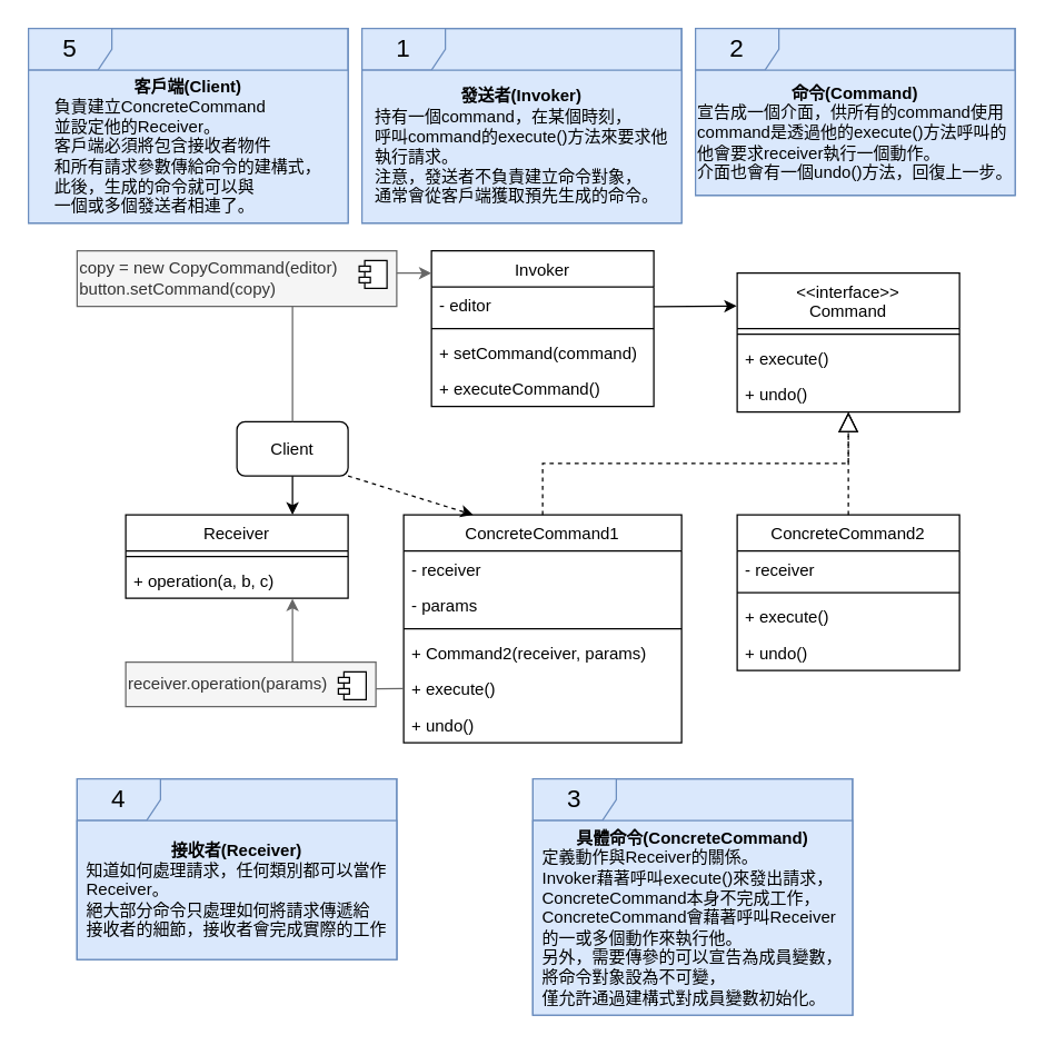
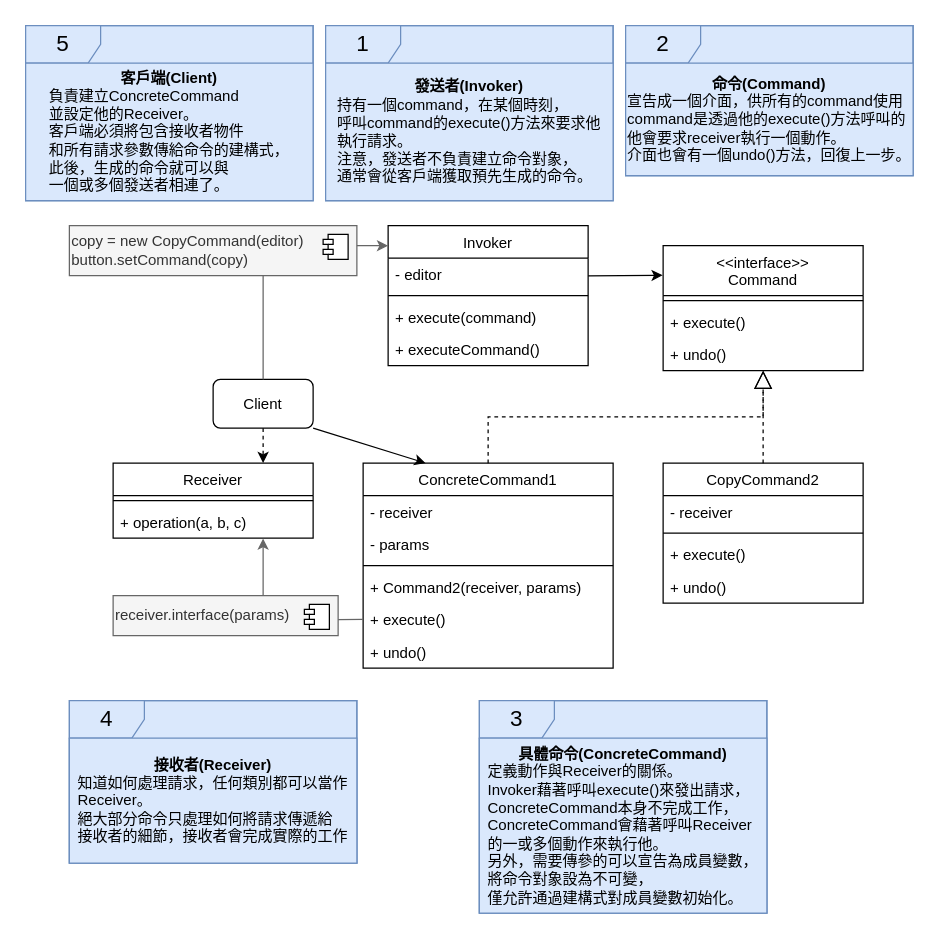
  <mxCell id="0" />
  <mxCell id="1" parent="0" />
  <mxCell id="2" value="Receiver" style="swimlane;fontStyle=0;align=center;verticalAlign=top;childLayout=stackLayout;horizontal=1;startSize=26;horizontalStack=0;resizeParent=1;resizeLast=0;collapsible=1;marginBottom=0;rounded=0;shadow=0;strokeWidth=1;" parent="1" vertex="1"><mxGeometry x="90" y="370" width="160" height="60" as="geometry"><mxRectangle x="130" y="380" width="160" height="26" as="alternateBounds" /></mxGeometry></mxCell>
  <mxCell id="3" value="" style="line;html=1;strokeWidth=1;align=left;verticalAlign=middle;spacingTop=-1;spacingLeft=3;spacingRight=3;rotatable=0;labelPosition=right;points=[];portConstraint=eastwest;" parent="2" vertex="1"><mxGeometry y="26" width="160" height="8" as="geometry" /></mxCell>
  <mxCell id="4" value="+ operation(a, b, c)" style="text;align=left;verticalAlign=top;spacingLeft=4;spacingRight=4;overflow=hidden;rotatable=0;points=[[0,0.5],[1,0.5]];portConstraint=eastwest;fontStyle=0" parent="2" vertex="1"><mxGeometry y="34" width="160" height="26" as="geometry" /></mxCell>
  <mxCell id="5" value="ConcreteCommand1" style="swimlane;fontStyle=0;align=center;verticalAlign=top;childLayout=stackLayout;horizontal=1;startSize=26;horizontalStack=0;resizeParent=1;resizeLast=0;collapsible=1;marginBottom=0;rounded=0;shadow=0;strokeWidth=1;" vertex="1" parent="1"><mxGeometry x="290" y="370" width="200" height="164" as="geometry"><mxRectangle x="130" y="380" width="160" height="26" as="alternateBounds" /></mxGeometry></mxCell>
  <mxCell id="6" value="- receiver" style="text;align=left;verticalAlign=top;spacingLeft=4;spacingRight=4;overflow=hidden;rotatable=0;points=[[0,0.5],[1,0.5]];portConstraint=eastwest;" vertex="1" parent="5"><mxGeometry y="26" width="200" height="26" as="geometry" /></mxCell>
  <mxCell id="7" value="- params" style="text;align=left;verticalAlign=top;spacingLeft=4;spacingRight=4;overflow=hidden;rotatable=0;points=[[0,0.5],[1,0.5]];portConstraint=eastwest;rounded=0;shadow=0;html=0;" vertex="1" parent="5"><mxGeometry y="52" width="200" height="26" as="geometry" /></mxCell>
  <mxCell id="8" value="" style="line;html=1;strokeWidth=1;align=left;verticalAlign=middle;spacingTop=-1;spacingLeft=3;spacingRight=3;rotatable=0;labelPosition=right;points=[];portConstraint=eastwest;" vertex="1" parent="5"><mxGeometry y="78" width="200" height="8" as="geometry" /></mxCell>
  <mxCell id="9" value="+ Command2(receiver, params)" style="text;align=left;verticalAlign=top;spacingLeft=4;spacingRight=4;overflow=hidden;rotatable=0;points=[[0,0.5],[1,0.5]];portConstraint=eastwest;" vertex="1" parent="5"><mxGeometry y="86" width="200" height="26" as="geometry" /></mxCell>
  <mxCell id="10" value="+ execute()" style="text;align=left;verticalAlign=top;spacingLeft=4;spacingRight=4;overflow=hidden;rotatable=0;points=[[0,0.5],[1,0.5]];portConstraint=eastwest;" vertex="1" parent="5"><mxGeometry y="112" width="200" height="26" as="geometry" /></mxCell>
  <mxCell id="11" value="+ undo()" style="text;align=left;verticalAlign=top;spacingLeft=4;spacingRight=4;overflow=hidden;rotatable=0;points=[[0,0.5],[1,0.5]];portConstraint=eastwest;fontStyle=0" vertex="1" parent="5"><mxGeometry y="138" width="200" height="26" as="geometry" /></mxCell>
- <mxCell id="12" value="ConcreteCommand2" style="swimlane;fontStyle=0;align=center;verticalAlign=top;childLayout=stackLayout;horizontal=1;startSize=26;horizontalStack=0;resizeParent=1;resizeLast=0;collapsible=1;marginBottom=0;rounded=0;shadow=0;strokeWidth=1;" vertex="1" parent="1"><mxGeometry x="530" y="370" width="160" height="112" as="geometry"><mxRectangle x="130" y="380" width="160" height="26" as="alternateBounds" /></mxGeometry></mxCell>
+ <mxCell id="12" value="CopyCommand2" style="swimlane;fontStyle=0;align=center;verticalAlign=top;childLayout=stackLayout;horizontal=1;startSize=26;horizontalStack=0;resizeParent=1;resizeLast=0;collapsible=1;marginBottom=0;rounded=0;shadow=0;strokeWidth=1;" vertex="1" parent="1"><mxGeometry x="530" y="370" width="160" height="112" as="geometry"><mxRectangle x="130" y="380" width="160" height="26" as="alternateBounds" /></mxGeometry></mxCell>
  <mxCell id="13" value="- receiver" style="text;align=left;verticalAlign=top;spacingLeft=4;spacingRight=4;overflow=hidden;rotatable=0;points=[[0,0.5],[1,0.5]];portConstraint=eastwest;" vertex="1" parent="12"><mxGeometry y="26" width="160" height="26" as="geometry" /></mxCell>
  <mxCell id="14" value="" style="line;html=1;strokeWidth=1;align=left;verticalAlign=middle;spacingTop=-1;spacingLeft=3;spacingRight=3;rotatable=0;labelPosition=right;points=[];portConstraint=eastwest;" vertex="1" parent="12"><mxGeometry y="52" width="160" height="8" as="geometry" /></mxCell>
  <mxCell id="15" value="+ execute()" style="text;align=left;verticalAlign=top;spacingLeft=4;spacingRight=4;overflow=hidden;rotatable=0;points=[[0,0.5],[1,0.5]];portConstraint=eastwest;fontStyle=0" vertex="1" parent="12"><mxGeometry y="60" width="160" height="26" as="geometry" /></mxCell>
  <mxCell id="16" value="+ undo()" style="text;align=left;verticalAlign=top;spacingLeft=4;spacingRight=4;overflow=hidden;rotatable=0;points=[[0,0.5],[1,0.5]];portConstraint=eastwest;fontStyle=0" vertex="1" parent="12"><mxGeometry y="86" width="160" height="26" as="geometry" /></mxCell>
  <mxCell id="17" value="&lt;&lt;interface&gt;&gt;&#10;Command" style="swimlane;fontStyle=0;align=center;verticalAlign=top;childLayout=stackLayout;horizontal=1;startSize=40;horizontalStack=0;resizeParent=1;resizeLast=0;collapsible=1;marginBottom=0;rounded=0;shadow=0;strokeWidth=1;" vertex="1" parent="1"><mxGeometry x="530" y="196" width="160" height="100" as="geometry"><mxRectangle x="130" y="380" width="160" height="26" as="alternateBounds" /></mxGeometry></mxCell>
  <mxCell id="18" value="" style="line;html=1;strokeWidth=1;align=left;verticalAlign=middle;spacingTop=-1;spacingLeft=3;spacingRight=3;rotatable=0;labelPosition=right;points=[];portConstraint=eastwest;" vertex="1" parent="17"><mxGeometry y="40" width="160" height="8" as="geometry" /></mxCell>
  <mxCell id="19" value="+ execute()" style="text;align=left;verticalAlign=top;spacingLeft=4;spacingRight=4;overflow=hidden;rotatable=0;points=[[0,0.5],[1,0.5]];portConstraint=eastwest;fontStyle=0" vertex="1" parent="17"><mxGeometry y="48" width="160" height="26" as="geometry" /></mxCell>
  <mxCell id="20" value="+ undo()" style="text;align=left;verticalAlign=top;spacingLeft=4;spacingRight=4;overflow=hidden;rotatable=0;points=[[0,0.5],[1,0.5]];portConstraint=eastwest;fontStyle=0" vertex="1" parent="17"><mxGeometry y="74" width="160" height="26" as="geometry" /></mxCell>
  <mxCell id="21" value="Invoker" style="swimlane;fontStyle=0;align=center;verticalAlign=top;childLayout=stackLayout;horizontal=1;startSize=26;horizontalStack=0;resizeParent=1;resizeLast=0;collapsible=1;marginBottom=0;rounded=0;shadow=0;strokeWidth=1;" vertex="1" parent="1"><mxGeometry x="310" y="180" width="160" height="112" as="geometry"><mxRectangle x="130" y="380" width="160" height="26" as="alternateBounds" /></mxGeometry></mxCell>
  <mxCell id="22" value="- editor" style="text;align=left;verticalAlign=top;spacingLeft=4;spacingRight=4;overflow=hidden;rotatable=0;points=[[0,0.5],[1,0.5]];portConstraint=eastwest;rounded=0;shadow=0;html=0;" vertex="1" parent="21"><mxGeometry y="26" width="160" height="26" as="geometry" /></mxCell>
  <mxCell id="23" value="" style="line;html=1;strokeWidth=1;align=left;verticalAlign=middle;spacingTop=-1;spacingLeft=3;spacingRight=3;rotatable=0;labelPosition=right;points=[];portConstraint=eastwest;" vertex="1" parent="21"><mxGeometry y="52" width="160" height="8" as="geometry" /></mxCell>
- <mxCell id="24" value="+ setCommand(command)" style="text;align=left;verticalAlign=top;spacingLeft=4;spacingRight=4;overflow=hidden;rotatable=0;points=[[0,0.5],[1,0.5]];portConstraint=eastwest;" vertex="1" parent="21"><mxGeometry y="60" width="160" height="26" as="geometry" /></mxCell>
+ <mxCell id="24" value="+ execute(command)" style="text;align=left;verticalAlign=top;spacingLeft=4;spacingRight=4;overflow=hidden;rotatable=0;points=[[0,0.5],[1,0.5]];portConstraint=eastwest;" vertex="1" parent="21"><mxGeometry y="60" width="160" height="26" as="geometry" /></mxCell>
  <mxCell id="25" value="+ executeCommand()" style="text;align=left;verticalAlign=top;spacingLeft=4;spacingRight=4;overflow=hidden;rotatable=0;points=[[0,0.5],[1,0.5]];portConstraint=eastwest;" vertex="1" parent="21"><mxGeometry y="86" width="160" height="26" as="geometry" /></mxCell>
  <mxCell id="26" value="Client" style="rounded=1;whiteSpace=wrap;html=1;" vertex="1" parent="1"><mxGeometry x="170" y="303" width="80" height="39" as="geometry" /></mxCell>
  <mxCell id="27" value="" style="endArrow=block;dashed=1;endFill=0;endSize=12;html=1;rounded=0;edgeStyle=elbowEdgeStyle;elbow=vertical;" edge="1" parent="1" source="5" target="17"><mxGeometry width="160" relative="1" as="geometry"><mxPoint x="450" y="310" as="sourcePoint" /><mxPoint x="610" y="310" as="targetPoint" /></mxGeometry></mxCell>
  <mxCell id="28" value="" style="endArrow=block;dashed=1;endFill=0;endSize=12;html=1;rounded=0;edgeStyle=elbowEdgeStyle;elbow=vertical;" edge="1" parent="1" source="12" target="17"><mxGeometry width="160" relative="1" as="geometry"><mxPoint x="400" y="380" as="sourcePoint" /><mxPoint x="620" y="270" as="targetPoint" /></mxGeometry></mxCell>
  <mxCell id="29" value="" style="endArrow=classic;html=1;rounded=0;entryX=-0.002;entryY=0.173;entryDx=0;entryDy=0;entryPerimeter=0;" edge="1" parent="1"><mxGeometry width="50" height="50" relative="1" as="geometry"><mxPoint x="470" y="220.262" as="sourcePoint" /><mxPoint x="529.68" y="219.74" as="targetPoint" /></mxGeometry></mxCell>
- <mxCell id="30" value="" style="endArrow=classic;html=1;rounded=0;entryX=0.75;entryY=0;entryDx=0;entryDy=0;" edge="1" parent="1" source="26" target="2"><mxGeometry width="50" height="50" relative="1" as="geometry"><mxPoint x="480" y="230.262" as="sourcePoint" /><mxPoint x="539.68" y="229.74" as="targetPoint" /></mxGeometry></mxCell>
- <mxCell id="31" value="" style="endArrow=classic;html=1;rounded=0;dashed=1;exitX=1;exitY=1;exitDx=0;exitDy=0;entryX=0.25;entryY=0;entryDx=0;entryDy=0;" edge="1" parent="1" source="26" target="5"><mxGeometry width="50" height="50" relative="1" as="geometry"><mxPoint x="310" y="292" as="sourcePoint" /><mxPoint x="290" y="370" as="targetPoint" /></mxGeometry></mxCell>
+ <mxCell id="30" value="" style="endArrow=classic;html=1;rounded=0;entryX=0.75;entryY=0;entryDx=0;entryDy=0;dashed=1;" edge="1" parent="1" source="26" target="2"><mxGeometry width="50" height="50" relative="1" as="geometry"><mxPoint x="480" y="230.262" as="sourcePoint" /><mxPoint x="539.68" y="229.74" as="targetPoint" /></mxGeometry></mxCell>
+ <mxCell id="31" value="" style="endArrow=classic;html=1;rounded=0;dashed=0;exitX=1;exitY=1;exitDx=0;exitDy=0;entryX=0.25;entryY=0;entryDx=0;entryDy=0;" edge="1" parent="1" source="26" target="5"><mxGeometry width="50" height="50" relative="1" as="geometry"><mxPoint x="310" y="292" as="sourcePoint" /><mxPoint x="290" y="370" as="targetPoint" /></mxGeometry></mxCell>
  <mxCell id="32" value="&lt;blockquote style=&quot;margin: 0 0 0 40px; border: none; padding: 0px;&quot;&gt;&lt;/blockquote&gt;&lt;span style=&quot;background-color: initial;&quot;&gt;copy = new CopyCommand(editor)&lt;/span&gt;&lt;br&gt;&lt;div&gt;button.setCommand(copy)&lt;/div&gt;" style="html=1;dropTarget=0;whiteSpace=wrap;fillColor=#f5f5f5;fontColor=#333333;strokeColor=#666666;align=left;" vertex="1" parent="1"><mxGeometry x="55" y="180" width="230" height="40" as="geometry" /></mxCell>
  <mxCell id="33" value="" style="shape=module;jettyWidth=8;jettyHeight=4;" vertex="1" parent="32"><mxGeometry x="1" width="20" height="20" relative="1" as="geometry"><mxPoint x="-27" y="7" as="offset" /></mxGeometry></mxCell>
  <mxCell id="34" value="" style="endArrow=none;html=1;rounded=0;exitX=0.5;exitY=0;exitDx=0;exitDy=0;entryX=0.674;entryY=0.999;entryDx=0;entryDy=0;entryPerimeter=0;fillColor=#f5f5f5;strokeColor=#666666;" edge="1" parent="1" source="26" target="32"><mxGeometry width="50" height="50" relative="1" as="geometry"><mxPoint x="210" y="250" as="sourcePoint" /><mxPoint x="290" y="120" as="targetPoint" /></mxGeometry></mxCell>
  <mxCell id="35" value="" style="endArrow=classic;html=1;rounded=0;entryX=0;entryY=0.144;entryDx=0;entryDy=0;entryPerimeter=0;fillColor=#f5f5f5;strokeColor=#666666;" edge="1" parent="1" target="21"><mxGeometry width="50" height="50" relative="1" as="geometry"><mxPoint x="285" y="195.998" as="sourcePoint" /><mxPoint x="310" y="200.089" as="targetPoint" /></mxGeometry></mxCell>
- <mxCell id="36" value="receiver.operation(params)&lt;blockquote style=&quot;margin: 0 0 0 40px; border: none; padding: 0px;&quot;&gt;&lt;/blockquote&gt;" style="html=1;dropTarget=0;whiteSpace=wrap;fillColor=#f5f5f5;fontColor=#333333;strokeColor=#666666;align=left;" vertex="1" parent="1"><mxGeometry x="90" y="476" width="180" height="32" as="geometry" /></mxCell>
+ <mxCell id="36" value="receiver.interface(params)&lt;blockquote style=&quot;margin: 0 0 0 40px; border: none; padding: 0px;&quot;&gt;&lt;/blockquote&gt;" style="html=1;dropTarget=0;whiteSpace=wrap;fillColor=#f5f5f5;fontColor=#333333;strokeColor=#666666;align=left;" vertex="1" parent="1"><mxGeometry x="90" y="476" width="180" height="32" as="geometry" /></mxCell>
  <mxCell id="37" value="" style="shape=module;jettyWidth=8;jettyHeight=4;" vertex="1" parent="36"><mxGeometry x="1" width="20" height="20" relative="1" as="geometry"><mxPoint x="-27" y="7" as="offset" /></mxGeometry></mxCell>
  <mxCell id="38" value="" style="endArrow=none;html=1;rounded=0;exitX=0;exitY=0.5;exitDx=0;exitDy=0;entryX=1;entryY=0.598;entryDx=0;entryDy=0;entryPerimeter=0;fillColor=#f5f5f5;strokeColor=#666666;" edge="1" parent="1" source="10" target="36"><mxGeometry width="50" height="50" relative="1" as="geometry"><mxPoint x="270" y="553" as="sourcePoint" /><mxPoint x="270" y="520" as="targetPoint" /></mxGeometry></mxCell>
  <mxCell id="39" value="" style="endArrow=classic;html=1;rounded=0;entryX=0.75;entryY=1.013;entryDx=0;entryDy=0;entryPerimeter=0;fillColor=#f5f5f5;strokeColor=#666666;" edge="1" parent="1" target="4"><mxGeometry width="50" height="50" relative="1" as="geometry"><mxPoint x="210" y="476" as="sourcePoint" /><mxPoint x="235" y="470" as="targetPoint" /></mxGeometry></mxCell>
  <mxCell id="40" value="" style="group" vertex="1" connectable="0" parent="1"><mxGeometry x="260" y="20" width="230" height="140" as="geometry" /></mxCell>
  <mxCell id="41" value="" style="html=1;whiteSpace=wrap;fillColor=#dae8fc;strokeColor=#6c8ebf;" vertex="1" parent="40"><mxGeometry width="230" height="140" as="geometry" /></mxCell>
  <mxCell id="42" value="&lt;font style=&quot;font-size: 18px;&quot;&gt;1&lt;/font&gt;" style="shape=umlFrame;whiteSpace=wrap;html=1;pointerEvents=0;fillColor=#dae8fc;strokeColor=#6c8ebf;" vertex="1" parent="40"><mxGeometry width="230" height="140" as="geometry" /></mxCell>
  <mxCell id="43" value="&lt;b&gt;發送者(Invoker)&lt;/b&gt;&lt;div&gt;&lt;div style=&quot;text-align: left;&quot;&gt;&lt;span style=&quot;background-color: initial;&quot;&gt;持有一個command，&lt;/span&gt;&lt;span style=&quot;background-color: initial; text-align: center;&quot;&gt;在某個時刻，&lt;/span&gt;&lt;/div&gt;&lt;div style=&quot;text-align: left;&quot;&gt;&lt;span style=&quot;background-color: initial; text-align: center;&quot;&gt;呼叫command&lt;/span&gt;&lt;span style=&quot;background-color: initial;&quot;&gt;的execute()方法來要求他&lt;/span&gt;&lt;/div&gt;&lt;/div&gt;&lt;div&gt;&lt;div style=&quot;text-align: left;&quot;&gt;&lt;span style=&quot;background-color: initial;&quot;&gt;執行請求。&lt;/span&gt;&lt;/div&gt;&lt;/div&gt;&lt;div style=&quot;text-align: left;&quot;&gt;&lt;span style=&quot;background-color: initial;&quot;&gt;注意，發送者不負責建立命令對象，&lt;/span&gt;&lt;/div&gt;&lt;div style=&quot;text-align: left;&quot;&gt;通常會從客戶端獲取預先生成的命令。&lt;/div&gt;" style="html=1;whiteSpace=wrap;fillColor=#dae8fc;strokeColor=#6c8ebf;" vertex="1" parent="40"><mxGeometry y="30" width="230" height="110" as="geometry" /></mxCell>
  <mxCell id="44" value="" style="group" vertex="1" connectable="0" parent="1"><mxGeometry x="500" y="20" width="230" height="120" as="geometry" /></mxCell>
  <mxCell id="45" value="" style="html=1;whiteSpace=wrap;fillColor=#dae8fc;strokeColor=#6c8ebf;" vertex="1" parent="44"><mxGeometry width="230" height="120" as="geometry" /></mxCell>
  <mxCell id="46" value="&lt;font style=&quot;font-size: 18px;&quot;&gt;2&lt;/font&gt;" style="shape=umlFrame;whiteSpace=wrap;html=1;pointerEvents=0;fillColor=#dae8fc;strokeColor=#6c8ebf;" vertex="1" parent="44"><mxGeometry width="230" height="120" as="geometry" /></mxCell>
  <mxCell id="47" value="&lt;b&gt;命令(Command)&lt;/b&gt;&lt;div&gt;&lt;div style=&quot;text-align: left;&quot;&gt;宣告成一個介面，供所有的command使用&lt;br&gt;&lt;/div&gt;&lt;/div&gt;&lt;div style=&quot;text-align: left;&quot;&gt;command是透過他的execute()方法呼叫的&lt;/div&gt;&lt;div style=&quot;text-align: left;&quot;&gt;他會要求receiver執行一個動作。&lt;/div&gt;&lt;div style=&quot;text-align: left;&quot;&gt;介面也會有一個undo()方法，回復上一步。&lt;/div&gt;" style="html=1;whiteSpace=wrap;fillColor=#dae8fc;strokeColor=#6c8ebf;" vertex="1" parent="44"><mxGeometry y="30" width="230" height="90" as="geometry" /></mxCell>
  <mxCell id="48" value="" style="group" vertex="1" connectable="0" parent="1"><mxGeometry x="383" y="560" width="230" height="170" as="geometry" /></mxCell>
  <mxCell id="49" value="" style="html=1;whiteSpace=wrap;fillColor=#dae8fc;strokeColor=#6c8ebf;" vertex="1" parent="48"><mxGeometry width="230" height="170" as="geometry" /></mxCell>
  <mxCell id="50" value="&lt;span style=&quot;font-size: 18px;&quot;&gt;3&lt;/span&gt;" style="shape=umlFrame;whiteSpace=wrap;html=1;pointerEvents=0;fillColor=#dae8fc;strokeColor=#6c8ebf;" vertex="1" parent="48"><mxGeometry width="230" height="170" as="geometry" /></mxCell>
  <mxCell id="51" value="&lt;b&gt;具體命令(ConcreteCommand)&lt;/b&gt;&lt;div&gt;&lt;div style=&quot;text-align: left;&quot;&gt;定義動作與Receiver的關係。&lt;/div&gt;&lt;/div&gt;&lt;div style=&quot;text-align: left;&quot;&gt;Invoker藉著呼叫execute()來發出請求，&lt;/div&gt;&lt;div style=&quot;text-align: left;&quot;&gt;ConcreteCommand本身不完成工作，&lt;br&gt;&lt;/div&gt;&lt;div style=&quot;text-align: left;&quot;&gt;ConcreteCommand會藉著呼叫Receiver&lt;br&gt;的一或多個動作來執行他。&lt;/div&gt;&lt;div style=&quot;text-align: left;&quot;&gt;另外，需要傳參的可以宣告為成員變數，&lt;/div&gt;&lt;div style=&quot;text-align: left;&quot;&gt;將命令對象設為不可變，&lt;/div&gt;&lt;div style=&quot;text-align: left;&quot;&gt;僅允許通過建構式對成員變數初始化。&lt;/div&gt;" style="html=1;whiteSpace=wrap;fillColor=#dae8fc;strokeColor=#6c8ebf;" vertex="1" parent="48"><mxGeometry y="30" width="230" height="140" as="geometry" /></mxCell>
  <mxCell id="52" value="" style="group" vertex="1" connectable="0" parent="1"><mxGeometry x="55" y="560" width="230" height="130" as="geometry" /></mxCell>
  <mxCell id="53" value="" style="html=1;whiteSpace=wrap;fillColor=#dae8fc;strokeColor=#6c8ebf;" vertex="1" parent="52"><mxGeometry width="230" height="130" as="geometry" /></mxCell>
  <mxCell id="54" value="&lt;span style=&quot;font-size: 18px;&quot;&gt;4&lt;/span&gt;" style="shape=umlFrame;whiteSpace=wrap;html=1;pointerEvents=0;fillColor=#dae8fc;strokeColor=#6c8ebf;" vertex="1" parent="52"><mxGeometry width="230" height="130" as="geometry" /></mxCell>
  <mxCell id="55" value="&lt;b&gt;接收者(Receiver)&lt;/b&gt;&lt;div&gt;&lt;div style=&quot;text-align: left;&quot;&gt;知道如何處理請求，任何類別都可以當作&lt;br&gt;Receiver。&lt;/div&gt;&lt;/div&gt;&lt;div style=&quot;text-align: left;&quot;&gt;絕大部分命令只處理如何將請求傳遞給&lt;br&gt;接收者的細節，&lt;span style=&quot;background-color: initial;&quot;&gt;接收者會完成實際的工作&lt;/span&gt;&lt;/div&gt;" style="html=1;whiteSpace=wrap;fillColor=#dae8fc;strokeColor=#6c8ebf;" vertex="1" parent="52"><mxGeometry y="30" width="230" height="100" as="geometry" /></mxCell>
  <mxCell id="56" value="" style="group" vertex="1" connectable="0" parent="1"><mxGeometry x="20" y="20" width="230" height="140" as="geometry" /></mxCell>
  <mxCell id="57" value="" style="html=1;whiteSpace=wrap;fillColor=#dae8fc;strokeColor=#6c8ebf;" vertex="1" parent="56"><mxGeometry width="230" height="140" as="geometry" /></mxCell>
  <mxCell id="58" value="&lt;span style=&quot;font-size: 18px;&quot;&gt;5&lt;/span&gt;" style="shape=umlFrame;whiteSpace=wrap;html=1;pointerEvents=0;fillColor=#dae8fc;strokeColor=#6c8ebf;" vertex="1" parent="56"><mxGeometry width="230" height="140" as="geometry" /></mxCell>
  <mxCell id="59" value="&lt;b&gt;客戶端(Client)&lt;/b&gt;&lt;div&gt;&lt;div style=&quot;text-align: left;&quot;&gt;負責建立ConcreteCommand&lt;/div&gt;&lt;/div&gt;&lt;div style=&quot;text-align: left;&quot;&gt;並設定他的Receiver。&lt;/div&gt;&lt;div style=&quot;text-align: left;&quot;&gt;客戶端必須將包含接收者物件&lt;/div&gt;&lt;div style=&quot;text-align: left;&quot;&gt;和所有請求參數傳給命令的建構式，&lt;/div&gt;&lt;div style=&quot;text-align: left;&quot;&gt;此後，生成的命令就可以與&lt;br&gt;一個或多個發送者相連了。&lt;/div&gt;" style="html=1;whiteSpace=wrap;fillColor=#dae8fc;strokeColor=#6c8ebf;" vertex="1" parent="56"><mxGeometry y="30" width="230" height="110" as="geometry" /></mxCell>
